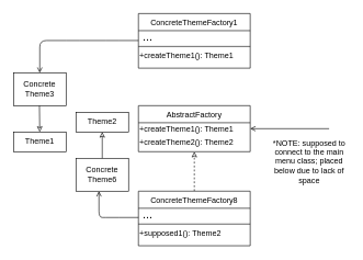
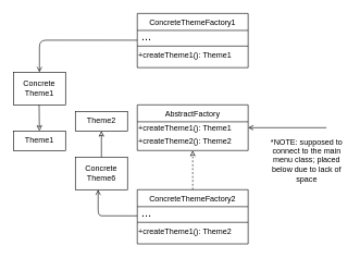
  <mxCell id="0" />
  <mxCell id="1" parent="0" />
  <mxCell id="2" value="AbstractFactory" style="swimlane;fontStyle=0;align=center;verticalAlign=top;childLayout=stackLayout;horizontal=1;startSize=26;horizontalStack=0;resizeParent=1;resizeLast=0;collapsible=1;marginBottom=0;rounded=0;shadow=0;strokeWidth=1;" vertex="1" parent="1"><mxGeometry x="210" y="160" width="170" height="70" as="geometry"><mxRectangle x="130" y="380" width="160" height="26" as="alternateBounds" /></mxGeometry></mxCell>
  <mxCell id="3" value="+createTheme1(): Theme1" style="text;html=1;align=left;verticalAlign=middle;resizable=0;points=[];autosize=1;" vertex="1" parent="2"><mxGeometry y="26" width="170" height="20" as="geometry" /></mxCell>
  <mxCell id="4" value="+createTheme2(): Theme2" style="text;html=1;align=left;verticalAlign=middle;resizable=0;points=[];autosize=1;" vertex="1" parent="2"><mxGeometry y="46" width="170" height="20" as="geometry" /></mxCell>
  <mxCell id="5" value="" style="endArrow=open;html=1;entryX=1;entryY=0.5;entryDx=0;entryDy=0;endFill=0;" edge="1" parent="1" target="2"><mxGeometry width="50" height="50" relative="1" as="geometry"><mxPoint x="500" y="195" as="sourcePoint" /><mxPoint x="470" y="180" as="targetPoint" /></mxGeometry></mxCell>
  <mxCell id="6" value="" style="endArrow=classic;html=1;dashed=1;endFill=0;entryX=0.5;entryY=1;entryDx=0;entryDy=0;" edge="1" parent="1" target="2"><mxGeometry width="50" height="50" relative="1" as="geometry"><mxPoint x="295" y="290" as="sourcePoint" /><mxPoint x="310" y="320" as="targetPoint" /></mxGeometry></mxCell>
  <mxCell id="7" value="ConcreteThemeFactory1" style="swimlane;fontStyle=0;align=center;verticalAlign=top;childLayout=stackLayout;horizontal=1;startSize=26;horizontalStack=0;resizeParent=1;resizeLast=0;collapsible=1;marginBottom=0;rounded=0;shadow=0;strokeWidth=1;" vertex="1" parent="1"><mxGeometry x="210" y="20" width="170" height="83" as="geometry"><mxRectangle x="130" y="380" width="160" height="26" as="alternateBounds" /></mxGeometry></mxCell>
  <mxCell id="8" value="&lt;font style=&quot;font-size: 18px&quot;&gt;&amp;nbsp;...&lt;/font&gt;" style="text;html=1;align=left;verticalAlign=middle;resizable=0;points=[];autosize=1;" vertex="1" parent="7"><mxGeometry y="26" width="170" height="20" as="geometry" /></mxCell>
  <mxCell id="9" value="" style="line;html=1;strokeWidth=1;align=left;verticalAlign=middle;spacingTop=-1;spacingLeft=3;spacingRight=3;rotatable=0;labelPosition=right;points=[];portConstraint=eastwest;" vertex="1" parent="7"><mxGeometry y="46" width="170" height="8" as="geometry" /></mxCell>
  <mxCell id="10" value="&lt;div align=&quot;left&quot;&gt;+createTheme1(): Theme1&lt;br&gt;&lt;/div&gt;" style="text;html=1;align=left;verticalAlign=middle;resizable=0;points=[];autosize=1;" vertex="1" parent="7"><mxGeometry y="54" width="170" height="20" as="geometry" /></mxCell>
- <mxCell id="11" value="ConcreteThemeFactory8" style="swimlane;fontStyle=0;align=center;verticalAlign=top;childLayout=stackLayout;horizontal=1;startSize=26;horizontalStack=0;resizeParent=1;resizeLast=0;collapsible=1;marginBottom=0;rounded=0;shadow=0;strokeWidth=1;" vertex="1" parent="1"><mxGeometry x="210" y="290" width="170" height="83" as="geometry"><mxRectangle x="130" y="380" width="160" height="26" as="alternateBounds" /></mxGeometry></mxCell>
+ <mxCell id="11" value="ConcreteThemeFactory2" style="swimlane;fontStyle=0;align=center;verticalAlign=top;childLayout=stackLayout;horizontal=1;startSize=26;horizontalStack=0;resizeParent=1;resizeLast=0;collapsible=1;marginBottom=0;rounded=0;shadow=0;strokeWidth=1;" vertex="1" parent="1"><mxGeometry x="210" y="290" width="170" height="83" as="geometry"><mxRectangle x="130" y="380" width="160" height="26" as="alternateBounds" /></mxGeometry></mxCell>
  <mxCell id="12" value="&lt;font style=&quot;font-size: 18px&quot;&gt;&amp;nbsp;...&lt;/font&gt;" style="text;html=1;align=left;verticalAlign=middle;resizable=0;points=[];autosize=1;" vertex="1" parent="11"><mxGeometry y="26" width="170" height="20" as="geometry" /></mxCell>
  <mxCell id="13" value="" style="line;html=1;strokeWidth=1;align=left;verticalAlign=middle;spacingTop=-1;spacingLeft=3;spacingRight=3;rotatable=0;labelPosition=right;points=[];portConstraint=eastwest;" vertex="1" parent="11"><mxGeometry y="46" width="170" height="8" as="geometry" /></mxCell>
- <mxCell id="14" value="&lt;div align=&quot;left&quot;&gt;+supposed1(): Theme2&lt;/div&gt;" style="text;html=1;align=left;verticalAlign=middle;resizable=0;points=[];autosize=1;" vertex="1" parent="11"><mxGeometry y="54" width="170" height="20" as="geometry" /></mxCell>
+ <mxCell id="14" value="&lt;div align=&quot;left&quot;&gt;+createTheme1(): Theme2&lt;/div&gt;" style="text;html=1;align=left;verticalAlign=middle;resizable=0;points=[];autosize=1;" vertex="1" parent="11"><mxGeometry y="54" width="170" height="20" as="geometry" /></mxCell>
  <mxCell id="15" value="" style="endArrow=open;html=1;endFill=0;" edge="1" parent="1"><mxGeometry width="50" height="50" relative="1" as="geometry"><mxPoint x="210" y="61" as="sourcePoint" /><mxPoint x="60" y="110" as="targetPoint" /><Array as="points"><mxPoint x="170" y="61" /><mxPoint x="110" y="61" /><mxPoint x="60" y="61" /></Array></mxGeometry></mxCell>
- <mxCell id="16" value="Concrete Theme3" style="rounded=0;whiteSpace=wrap;html=1;" vertex="1" parent="1"><mxGeometry x="20" y="110" width="80" height="50" as="geometry" /></mxCell>
+ <mxCell id="16" value="Concrete Theme1" style="rounded=0;whiteSpace=wrap;html=1;" vertex="1" parent="1"><mxGeometry x="20" y="110" width="80" height="50" as="geometry" /></mxCell>
  <mxCell id="17" value="" style="endArrow=classic;html=1;endFill=0;exitX=0.5;exitY=1;exitDx=0;exitDy=0;" edge="1" parent="1"><mxGeometry width="50" height="50" relative="1" as="geometry"><mxPoint x="59.5" y="160" as="sourcePoint" /><mxPoint x="60" y="200" as="targetPoint" /></mxGeometry></mxCell>
  <mxCell id="18" value="Theme1" style="rounded=0;whiteSpace=wrap;html=1;" vertex="1" parent="1"><mxGeometry x="20" y="200" width="80" height="30" as="geometry" /></mxCell>
  <mxCell id="19" value="" style="endArrow=open;html=1;endFill=0;" edge="1" parent="1"><mxGeometry width="50" height="50" relative="1" as="geometry"><mxPoint x="210" y="330" as="sourcePoint" /><mxPoint x="150" y="290" as="targetPoint" /><Array as="points"><mxPoint x="170" y="330" /><mxPoint x="150" y="330" /></Array></mxGeometry></mxCell>
  <mxCell id="20" value="Concrete Theme6" style="rounded=0;whiteSpace=wrap;html=1;" vertex="1" parent="1"><mxGeometry x="115" y="240" width="80" height="50" as="geometry" /></mxCell>
  <mxCell id="21" value="" style="endArrow=classic;html=1;endFill=0;exitX=0.5;exitY=0;exitDx=0;exitDy=0;" edge="1" parent="1" source="20"><mxGeometry width="50" height="50" relative="1" as="geometry"><mxPoint x="150" y="230" as="sourcePoint" /><mxPoint x="155" y="200" as="targetPoint" /></mxGeometry></mxCell>
  <mxCell id="22" value="Theme2" style="rounded=0;whiteSpace=wrap;html=1;" vertex="1" parent="1"><mxGeometry x="115" y="170" width="80" height="30" as="geometry" /></mxCell>
  <mxCell id="23" value="*NOTE: supposed to connect to the main menu class; placed below due to lack of space" style="text;html=1;strokeColor=none;fillColor=none;align=center;verticalAlign=middle;whiteSpace=wrap;rounded=0;" vertex="1" parent="1"><mxGeometry x="410" y="190" width="120" height="110" as="geometry" /></mxCell>
